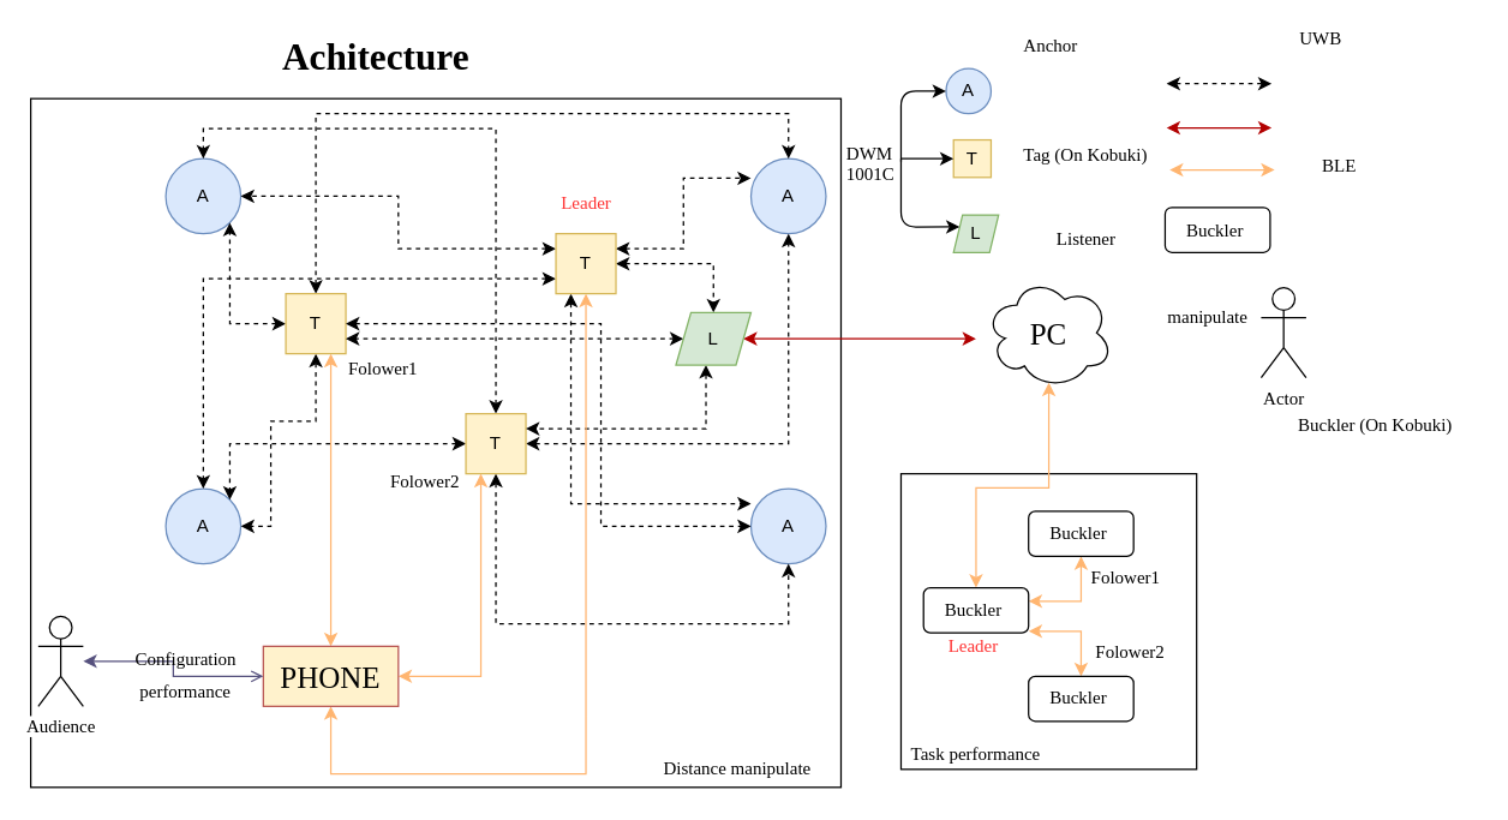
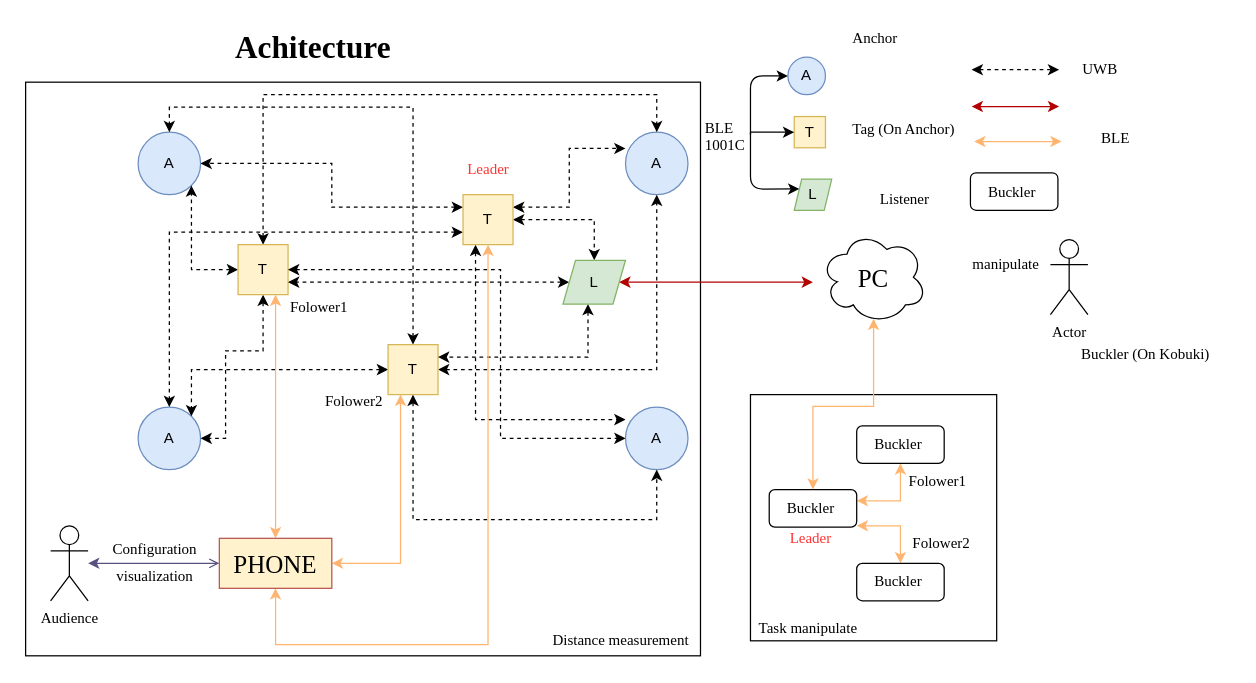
  <mxCell id="0" />
  <mxCell id="1" parent="0" />
  <mxCell id="2" value="" style="rounded=0;whiteSpace=wrap;html=1;strokeColor=#000000;fillColor=none;fontFamily=Times New Roman;fontSize=12;fontColor=#000000;align=center;" vertex="1" parent="1"><mxGeometry x="20" y="65" width="540" height="459" as="geometry" /></mxCell>
  <mxCell id="3" value="" style="whiteSpace=wrap;html=1;aspect=fixed;strokeColor=#000000;fillColor=none;fontFamily=Times New Roman;fontSize=12;fontColor=#000000;align=center;" vertex="1" parent="1"><mxGeometry x="600" y="315" width="197" height="197" as="geometry" /></mxCell>
  <mxCell id="4" value="A" style="ellipse;whiteSpace=wrap;html=1;aspect=fixed;fillColor=#dae8fc;strokeColor=#6c8ebf;" vertex="1" parent="1"><mxGeometry x="110" y="105" width="50" height="50" as="geometry" /></mxCell>
  <mxCell id="5" value="A" style="ellipse;whiteSpace=wrap;html=1;aspect=fixed;fillColor=#dae8fc;strokeColor=#6c8ebf;" vertex="1" parent="1"><mxGeometry x="110" y="325" width="50" height="50" as="geometry" /></mxCell>
  <mxCell id="6" value="A" style="ellipse;whiteSpace=wrap;html=1;aspect=fixed;fillColor=#dae8fc;strokeColor=#6c8ebf;" vertex="1" parent="1"><mxGeometry x="500" y="105" width="50" height="50" as="geometry" /></mxCell>
  <mxCell id="7" value="A" style="ellipse;whiteSpace=wrap;html=1;aspect=fixed;fillColor=#dae8fc;strokeColor=#6c8ebf;" vertex="1" parent="1"><mxGeometry x="500" y="325" width="50" height="50" as="geometry" /></mxCell>
  <mxCell id="8" value="" style="edgeStyle=orthogonalEdgeStyle;rounded=0;orthogonalLoop=1;jettySize=auto;html=1;startArrow=classic;startFill=1;entryX=1;entryY=1;entryDx=0;entryDy=0;dashed=1;" edge="1" parent="1" source="11" target="4"><mxGeometry relative="1" as="geometry"><mxPoint x="210" y="105" as="targetPoint" /></mxGeometry></mxCell>
  <mxCell id="9" value="" style="edgeStyle=orthogonalEdgeStyle;rounded=0;orthogonalLoop=1;jettySize=auto;html=1;startArrow=classic;startFill=1;entryX=1;entryY=0.5;entryDx=0;entryDy=0;dashed=1;" edge="1" parent="1" source="11" target="5"><mxGeometry relative="1" as="geometry"><mxPoint x="210" y="315" as="targetPoint" /><Array as="points"><mxPoint x="210" y="280" /><mxPoint x="180" y="280" /><mxPoint x="180" y="350" /></Array></mxGeometry></mxCell>
  <mxCell id="10" value="" style="edgeStyle=orthogonalEdgeStyle;rounded=0;orthogonalLoop=1;jettySize=auto;html=1;dashed=1;startArrow=classic;startFill=1;entryX=0.5;entryY=0;entryDx=0;entryDy=0;" edge="1" parent="1" source="11" target="6"><mxGeometry relative="1" as="geometry"><mxPoint x="210" y="115" as="targetPoint" /><Array as="points"><mxPoint x="210" y="75" /><mxPoint x="525" y="75" /></Array></mxGeometry></mxCell>
  <mxCell id="11" value="T" style="whiteSpace=wrap;html=1;aspect=fixed;fillColor=#fff2cc;strokeColor=#d6b656;" vertex="1" parent="1"><mxGeometry x="190" y="195" width="40" height="40" as="geometry" /></mxCell>
  <mxCell id="12" value="" style="edgeStyle=orthogonalEdgeStyle;rounded=0;orthogonalLoop=1;jettySize=auto;html=1;dashed=1;startArrow=classic;startFill=1;entryX=1;entryY=0;entryDx=0;entryDy=0;" edge="1" parent="1" source="16" target="5"><mxGeometry relative="1" as="geometry"><mxPoint x="230" y="295" as="targetPoint" /></mxGeometry></mxCell>
  <mxCell id="13" value="" style="edgeStyle=orthogonalEdgeStyle;rounded=0;orthogonalLoop=1;jettySize=auto;html=1;dashed=1;startArrow=classic;startFill=1;" edge="1" parent="1" source="16" target="6"><mxGeometry relative="1" as="geometry"><mxPoint x="430" y="295" as="targetPoint" /></mxGeometry></mxCell>
  <mxCell id="14" value="" style="edgeStyle=orthogonalEdgeStyle;rounded=0;orthogonalLoop=1;jettySize=auto;html=1;dashed=1;startArrow=classic;startFill=1;" edge="1" parent="1" source="16" target="7"><mxGeometry relative="1" as="geometry"><mxPoint x="330" y="395" as="targetPoint" /><Array as="points"><mxPoint x="330" y="415" /><mxPoint x="525" y="415" /></Array></mxGeometry></mxCell>
  <mxCell id="15" value="" style="edgeStyle=orthogonalEdgeStyle;rounded=0;orthogonalLoop=1;jettySize=auto;html=1;dashed=1;startArrow=classic;startFill=1;entryX=0.5;entryY=0;entryDx=0;entryDy=0;" edge="1" parent="1" source="16" target="4"><mxGeometry relative="1" as="geometry"><mxPoint x="330" y="195" as="targetPoint" /><Array as="points"><mxPoint x="330" y="85" /><mxPoint x="135" y="85" /></Array></mxGeometry></mxCell>
  <mxCell id="16" value="T" style="whiteSpace=wrap;html=1;aspect=fixed;fillColor=#fff2cc;strokeColor=#d6b656;" vertex="1" parent="1"><mxGeometry x="310" y="275" width="40" height="40" as="geometry" /></mxCell>
  <mxCell id="17" value="" style="edgeStyle=orthogonalEdgeStyle;rounded=0;orthogonalLoop=1;jettySize=auto;html=1;dashed=1;startArrow=classic;startFill=1;entryX=1;entryY=0.5;entryDx=0;entryDy=0;" edge="1" parent="1" source="22" target="4"><mxGeometry relative="1" as="geometry"><mxPoint x="390" y="75" as="targetPoint" /><Array as="points"><mxPoint x="265" y="165" /><mxPoint x="265" y="130" /></Array></mxGeometry></mxCell>
  <mxCell id="18" value="" style="edgeStyle=orthogonalEdgeStyle;rounded=0;orthogonalLoop=1;jettySize=auto;html=1;dashed=1;startArrow=classic;startFill=1;" edge="1" parent="1" source="22" target="26"><mxGeometry relative="1" as="geometry"><mxPoint x="490" y="175" as="targetPoint" /></mxGeometry></mxCell>
  <mxCell id="19" value="" style="edgeStyle=orthogonalEdgeStyle;rounded=0;orthogonalLoop=1;jettySize=auto;html=1;dashed=1;startArrow=classic;startFill=1;entryX=0;entryY=0.2;entryDx=0;entryDy=0;entryPerimeter=0;" edge="1" parent="1" source="22" target="7"><mxGeometry relative="1" as="geometry"><mxPoint x="390" y="275" as="targetPoint" /><Array as="points"><mxPoint x="380" y="335" /></Array></mxGeometry></mxCell>
  <mxCell id="20" value="" style="edgeStyle=orthogonalEdgeStyle;rounded=0;orthogonalLoop=1;jettySize=auto;html=1;dashed=1;startArrow=classic;startFill=1;" edge="1" parent="1" source="22" target="5"><mxGeometry relative="1" as="geometry"><mxPoint x="290" y="175" as="targetPoint" /><Array as="points"><mxPoint x="135" y="185" /></Array></mxGeometry></mxCell>
  <mxCell id="21" value="" style="edgeStyle=orthogonalEdgeStyle;rounded=0;orthogonalLoop=1;jettySize=auto;html=1;startArrow=classic;startFill=1;strokeColor=#000000;fontFamily=Times New Roman;fontSize=12;fontColor=#000000;entryX=0;entryY=0.26;entryDx=0;entryDy=0;entryPerimeter=0;dashed=1;" edge="1" parent="1" source="22" target="6"><mxGeometry relative="1" as="geometry"><mxPoint x="490" y="175" as="targetPoint" /><Array as="points"><mxPoint x="455" y="165" /><mxPoint x="455" y="118" /></Array></mxGeometry></mxCell>
  <mxCell id="22" value="T" style="whiteSpace=wrap;html=1;aspect=fixed;fillColor=#fff2cc;strokeColor=#d6b656;" vertex="1" parent="1"><mxGeometry x="370" y="155" width="40" height="40" as="geometry" /></mxCell>
  <mxCell id="23" value="" style="edgeStyle=orthogonalEdgeStyle;rounded=0;orthogonalLoop=1;jettySize=auto;html=1;startArrow=classic;startFill=1;fillColor=#e51400;strokeColor=#B20000;" edge="1" parent="1" source="26"><mxGeometry relative="1" as="geometry"><mxPoint x="650" y="225" as="targetPoint" /></mxGeometry></mxCell>
  <mxCell id="24" value="" style="edgeStyle=orthogonalEdgeStyle;rounded=0;orthogonalLoop=1;jettySize=auto;html=1;dashed=1;startArrow=classic;startFill=1;strokeColor=#000000;fontFamily=Times New Roman;fontSize=12;fontColor=#000000;entryX=1;entryY=0.75;entryDx=0;entryDy=0;" edge="1" parent="1" source="26" target="11"><mxGeometry relative="1" as="geometry"><mxPoint x="365" y="225" as="targetPoint" /></mxGeometry></mxCell>
  <mxCell id="25" value="" style="edgeStyle=orthogonalEdgeStyle;rounded=0;orthogonalLoop=1;jettySize=auto;html=1;dashed=1;startArrow=classic;startFill=1;strokeColor=#000000;fontFamily=Times New Roman;fontSize=12;fontColor=#000000;entryX=1;entryY=0.25;entryDx=0;entryDy=0;" edge="1" parent="1" source="26" target="16"><mxGeometry relative="1" as="geometry"><mxPoint x="475" y="322.5" as="targetPoint" /><Array as="points"><mxPoint x="470" y="285" /></Array></mxGeometry></mxCell>
  <mxCell id="26" value="L" style="shape=parallelogram;perimeter=parallelogramPerimeter;whiteSpace=wrap;html=1;fillColor=#d5e8d4;strokeColor=#82b366;" vertex="1" parent="1"><mxGeometry x="450" y="207.5" width="50" height="35" as="geometry" /></mxCell>
  <mxCell id="27" value="" style="edgeStyle=orthogonalEdgeStyle;rounded=0;orthogonalLoop=1;jettySize=auto;html=1;startArrow=classic;startFill=1;strokeColor=#FFB570;fontFamily=Times New Roman;fontSize=12;fontColor=#000000;exitX=0.5;exitY=0.95;exitDx=0;exitDy=0;exitPerimeter=0;" edge="1" parent="1" source="53" target="50"><mxGeometry relative="1" as="geometry"><mxPoint x="766" y="225" as="sourcePoint" /></mxGeometry></mxCell>
  <mxCell id="28" value="" style="edgeStyle=orthogonalEdgeStyle;rounded=0;orthogonalLoop=1;jettySize=auto;html=1;startArrow=classic;startFill=1;dashed=1;exitX=1;exitY=0.5;exitDx=0;exitDy=0;" edge="1" parent="1" source="11"><mxGeometry relative="1" as="geometry"><mxPoint x="220" y="245" as="sourcePoint" /><mxPoint x="500" y="350" as="targetPoint" /><Array as="points"><mxPoint x="400" y="215" /><mxPoint x="400" y="350" /></Array></mxGeometry></mxCell>
  <mxCell id="29" value="Leader" style="text;html=1;resizable=0;points=[];autosize=1;align=center;verticalAlign=top;spacingTop=-4;fillColor=none;strokeColor=none;fontColor=#FF3333;fontFamily=Times New Roman;" vertex="1" parent="1"><mxGeometry x="365" y="125" width="50" height="20" as="geometry" /></mxCell>
  <mxCell id="30" value="Folower1" style="text;html=1;resizable=0;points=[];autosize=1;align=left;verticalAlign=top;spacingTop=-4;fontFamily=Times New Roman;" vertex="1" parent="1"><mxGeometry x="230" y="235" width="60" height="20" as="geometry" /></mxCell>
  <mxCell id="31" value="Folower2" style="text;html=1;resizable=0;points=[];autosize=1;align=left;verticalAlign=top;spacingTop=-4;fontFamily=Times New Roman;" vertex="1" parent="1"><mxGeometry x="258" y="311" width="60" height="20" as="geometry" /></mxCell>
  <mxCell id="32" value="A" style="ellipse;whiteSpace=wrap;html=1;aspect=fixed;fillColor=#dae8fc;strokeColor=#6c8ebf;" vertex="1" parent="1"><mxGeometry x="630" y="45" width="30" height="30" as="geometry" /></mxCell>
  <mxCell id="33" value="T" style="whiteSpace=wrap;html=1;aspect=fixed;fillColor=#fff2cc;strokeColor=#d6b656;" vertex="1" parent="1"><mxGeometry x="635" y="92.5" width="25" height="25" as="geometry" /></mxCell>
  <mxCell id="34" value="L" style="shape=parallelogram;perimeter=parallelogramPerimeter;whiteSpace=wrap;html=1;fillColor=#d5e8d4;strokeColor=#82b366;" vertex="1" parent="1"><mxGeometry x="635" y="142.5" width="30" height="25" as="geometry" /></mxCell>
  <mxCell id="35" value="Anchor&amp;nbsp;" style="text;html=1;resizable=0;points=[];autosize=1;align=left;verticalAlign=top;spacingTop=-4;fontColor=#000000;fontFamily=Times New Roman;" vertex="1" parent="1"><mxGeometry x="680" y="20" width="60" height="20" as="geometry" /></mxCell>
- <mxCell id="36" value="Tag (On Kobuki)" style="text;html=1;resizable=0;points=[];autosize=1;align=left;verticalAlign=top;spacingTop=-4;fontColor=#000000;fontFamily=Times New Roman;" vertex="1" parent="1"><mxGeometry x="680" y="92.5" width="100" height="20" as="geometry" /></mxCell>
+ <mxCell id="36" value="Tag (On Anchor)" style="text;html=1;resizable=0;points=[];autosize=1;align=left;verticalAlign=top;spacingTop=-4;fontColor=#000000;fontFamily=Times New Roman;" vertex="1" parent="1"><mxGeometry x="680" y="92.5" width="100" height="20" as="geometry" /></mxCell>
  <mxCell id="37" value="Listener" style="text;html=1;resizable=0;points=[];autosize=1;align=left;verticalAlign=top;spacingTop=-4;fontColor=#000000;fontFamily=Times New Roman;" vertex="1" parent="1"><mxGeometry x="702" y="149" width="60" height="20" as="geometry" /></mxCell>
  <mxCell id="38" value="" style="endArrow=classic;startArrow=classic;html=1;dashed=1;fontColor=#000000;" edge="1" parent="1"><mxGeometry width="50" height="50" relative="1" as="geometry"><mxPoint x="777" y="55" as="sourcePoint" /><mxPoint x="847" y="55" as="targetPoint" /></mxGeometry></mxCell>
  <mxCell id="39" value="" style="endArrow=classic;startArrow=classic;html=1;fontColor=#000000;fillColor=#e51400;strokeColor=#B20000;" edge="1" parent="1"><mxGeometry width="50" height="50" relative="1" as="geometry"><mxPoint x="777" y="84.5" as="sourcePoint" /><mxPoint x="847" y="84.5" as="targetPoint" /></mxGeometry></mxCell>
- <mxCell id="40" value="UWB" style="text;html=1;resizable=0;points=[];autosize=1;align=left;verticalAlign=top;spacingTop=-4;fontColor=#000000;fontFamily=Times New Roman;" vertex="1" parent="1"><mxGeometry x="864" y="15" width="40" height="20" as="geometry" /></mxCell>
+ <mxCell id="40" value="UWB" style="text;html=1;resizable=0;points=[];autosize=1;align=left;verticalAlign=top;spacingTop=-4;fontColor=#000000;fontFamily=Times New Roman;" vertex="1" parent="1"><mxGeometry x="864" y="45" width="40" height="20" as="geometry" /></mxCell>
  <mxCell id="41" value="" style="edgeStyle=orthogonalEdgeStyle;rounded=0;orthogonalLoop=1;jettySize=auto;html=1;startArrow=classic;startFill=1;fontFamily=Times New Roman;fontColor=#000000;entryX=0.25;entryY=1;entryDx=0;entryDy=0;fillColor=#fad7ac;strokeColor=#FFB570;" edge="1" parent="1" source="44" target="16"><mxGeometry relative="1" as="geometry"><mxPoint x="220" y="345" as="targetPoint" /></mxGeometry></mxCell>
  <mxCell id="42" value="" style="edgeStyle=orthogonalEdgeStyle;rounded=0;orthogonalLoop=1;jettySize=auto;html=1;startArrow=classic;startFill=1;fontFamily=Times New Roman;fontColor=#000000;entryX=0.75;entryY=1;entryDx=0;entryDy=0;fillColor=#fad7ac;strokeColor=#FFB570;" edge="1" parent="1" source="44" target="11"><mxGeometry relative="1" as="geometry"><mxPoint x="220" y="345" as="targetPoint" /></mxGeometry></mxCell>
  <mxCell id="43" value="" style="edgeStyle=orthogonalEdgeStyle;rounded=0;orthogonalLoop=1;jettySize=auto;html=1;startArrow=classic;startFill=1;fontFamily=Times New Roman;fontColor=#000000;fillColor=#fad7ac;strokeColor=#FFB570;" edge="1" parent="1" source="44" target="22"><mxGeometry relative="1" as="geometry"><mxPoint x="90" y="450" as="targetPoint" /><Array as="points"><mxPoint x="220" y="515" /><mxPoint x="390" y="515" /></Array></mxGeometry></mxCell>
  <mxCell id="44" value="&lt;font style=&quot;font-size: 20px&quot;&gt;PHONE&lt;/font&gt;" style="rounded=0;whiteSpace=wrap;html=1;fillColor=#fff2cc;strokeColor=#b85450;fontFamily=Times New Roman;" vertex="1" parent="1"><mxGeometry x="175" y="430" width="90" height="40" as="geometry" /></mxCell>
  <mxCell id="45" value="" style="endArrow=classic;startArrow=classic;html=1;fontColor=#000000;fillColor=#e51400;strokeColor=#FFB570;" edge="1" parent="1"><mxGeometry width="50" height="50" relative="1" as="geometry"><mxPoint x="779" y="112.5" as="sourcePoint" /><mxPoint x="849" y="112.5" as="targetPoint" /></mxGeometry></mxCell>
  <mxCell id="46" value="BLE" style="text;html=1;resizable=0;points=[];autosize=1;align=left;verticalAlign=top;spacingTop=-4;fontFamily=Times New Roman;fontColor=#000000;" vertex="1" parent="1"><mxGeometry x="879" y="100" width="40" height="20" as="geometry" /></mxCell>
  <mxCell id="47" value="Achitecture&amp;nbsp;" style="text;html=1;resizable=0;points=[];autosize=1;align=left;verticalAlign=top;spacingTop=-4;fontFamily=Times New Roman;fontColor=#000000;fontStyle=1;fontSize=25;" vertex="1" parent="1"><mxGeometry x="186" y="20" width="110" height="30" as="geometry" /></mxCell>
  <mxCell id="48" value="" style="edgeStyle=orthogonalEdgeStyle;rounded=0;orthogonalLoop=1;jettySize=auto;html=1;startArrow=classic;startFill=1;strokeColor=#FFB570;fontFamily=Times New Roman;fontSize=12;fontColor=#000000;entryX=0.5;entryY=1;entryDx=0;entryDy=0;" edge="1" parent="1" source="50" target="51"><mxGeometry relative="1" as="geometry"><mxPoint x="755" y="410" as="targetPoint" /><Array as="points"><mxPoint x="720" y="400" /></Array></mxGeometry></mxCell>
  <mxCell id="49" value="" style="edgeStyle=orthogonalEdgeStyle;rounded=0;orthogonalLoop=1;jettySize=auto;html=1;startArrow=classic;startFill=1;strokeColor=#FFB570;fontFamily=Times New Roman;fontSize=12;fontColor=#000000;" edge="1" parent="1" source="50" target="52"><mxGeometry relative="1" as="geometry"><mxPoint x="640" y="505" as="targetPoint" /><Array as="points"><mxPoint x="720" y="420" /></Array></mxGeometry></mxCell>
  <mxCell id="50" value="Buckler&amp;nbsp;" style="rounded=1;whiteSpace=wrap;html=1;strokeColor=#000000;fillColor=none;fontFamily=Times New Roman;fontSize=12;fontColor=#000000;align=center;" vertex="1" parent="1"><mxGeometry x="615" y="391" width="70" height="30" as="geometry" /></mxCell>
  <mxCell id="51" value="Buckler&amp;nbsp;" style="rounded=1;whiteSpace=wrap;html=1;strokeColor=#000000;fillColor=none;fontFamily=Times New Roman;fontSize=12;fontColor=#000000;align=center;" vertex="1" parent="1"><mxGeometry x="685" y="340" width="70" height="30" as="geometry" /></mxCell>
  <mxCell id="52" value="Buckler&amp;nbsp;" style="rounded=1;whiteSpace=wrap;html=1;strokeColor=#000000;fillColor=none;fontFamily=Times New Roman;fontSize=12;fontColor=#000000;align=center;" vertex="1" parent="1"><mxGeometry x="685" y="450" width="70" height="30" as="geometry" /></mxCell>
  <mxCell id="53" value="&lt;span style=&quot;white-space: normal&quot;&gt;&lt;font style=&quot;font-size: 20px&quot;&gt;PC&lt;/font&gt;&lt;/span&gt;" style="ellipse;shape=cloud;whiteSpace=wrap;html=1;strokeColor=#000000;fillColor=none;fontFamily=Times New Roman;fontSize=12;fontColor=#000000;align=center;" vertex="1" parent="1"><mxGeometry x="656" y="184" width="85" height="74" as="geometry" /></mxCell>
  <mxCell id="54" value="" style="edgeStyle=orthogonalEdgeStyle;rounded=0;orthogonalLoop=1;jettySize=auto;html=1;startArrow=classic;startFill=1;strokeColor=#56517e;fontFamily=Times New Roman;fontSize=12;fontColor=#000000;fillColor=#d0cee2;endArrow=open;" edge="1" parent="1" source="55" target="44"><mxGeometry relative="1" as="geometry" /></mxCell>
- <mxCell id="55" value="Audience" style="shape=umlActor;verticalLabelPosition=bottom;labelBackgroundColor=#ffffff;verticalAlign=top;html=1;outlineConnect=0;strokeColor=#000000;fillColor=none;fontFamily=Times New Roman;fontSize=12;fontColor=#000000;align=center;" vertex="1" parent="1"><mxGeometry x="25" y="410" width="30" height="60" as="geometry" /></mxCell>
- <mxCell id="56" value="performance&amp;nbsp;" style="text;html=1;resizable=0;points=[];autosize=1;align=left;verticalAlign=top;spacingTop=-4;fontSize=12;fontFamily=Times New Roman;fontColor=#000000;" vertex="1" parent="1"><mxGeometry x="91" y="451" width="80" height="20" as="geometry" /></mxCell>
+ <mxCell id="55" value="Audience" style="shape=umlActor;verticalLabelPosition=bottom;labelBackgroundColor=#ffffff;verticalAlign=top;html=1;outlineConnect=0;strokeColor=#000000;fillColor=none;fontFamily=Times New Roman;fontSize=12;fontColor=#000000;align=center;" vertex="1" parent="1"><mxGeometry x="40" y="420" width="30" height="60" as="geometry" /></mxCell>
+ <mxCell id="56" value="visualization&amp;nbsp;" style="text;html=1;resizable=0;points=[];autosize=1;align=left;verticalAlign=top;spacingTop=-4;fontSize=12;fontFamily=Times New Roman;fontColor=#000000;" vertex="1" parent="1"><mxGeometry x="91" y="451" width="80" height="20" as="geometry" /></mxCell>
  <mxCell id="57" value="Configuration" style="text;html=1;fontSize=12;fontFamily=Times New Roman;fontColor=#000000;" vertex="1" parent="1"><mxGeometry x="88" y="425" width="90" height="30" as="geometry" /></mxCell>
  <mxCell id="58" value="Actor" style="shape=umlActor;verticalLabelPosition=bottom;labelBackgroundColor=#ffffff;verticalAlign=top;html=1;outlineConnect=0;strokeColor=#000000;fillColor=none;fontFamily=Times New Roman;fontSize=12;fontColor=#000000;align=center;" vertex="1" parent="1"><mxGeometry x="840" y="191" width="30" height="60" as="geometry" /></mxCell>
  <mxCell id="59" value="manipulate" style="text;html=1;resizable=0;points=[];autosize=1;align=left;verticalAlign=top;spacingTop=-4;fontSize=12;fontFamily=Times New Roman;fontColor=#000000;" vertex="1" parent="1"><mxGeometry x="776" y="201" width="70" height="20" as="geometry" /></mxCell>
- <mxCell id="60" value="Task performance" style="text;html=1;resizable=0;points=[];autosize=1;align=left;verticalAlign=top;spacingTop=-4;fontSize=12;fontFamily=Times New Roman;fontColor=#000000;" vertex="1" parent="1"><mxGeometry x="605" y="492" width="100" height="20" as="geometry" /></mxCell>
+ <mxCell id="60" value="Task manipulate" style="text;html=1;resizable=0;points=[];autosize=1;align=left;verticalAlign=top;spacingTop=-4;fontSize=12;fontFamily=Times New Roman;fontColor=#000000;" vertex="1" parent="1"><mxGeometry x="605" y="492" width="100" height="20" as="geometry" /></mxCell>
  <mxCell id="61" value="Buckler&amp;nbsp;" style="rounded=1;whiteSpace=wrap;html=1;strokeColor=#000000;fillColor=none;fontFamily=Times New Roman;fontSize=12;fontColor=#000000;align=center;" vertex="1" parent="1"><mxGeometry x="776" y="137.5" width="70" height="30" as="geometry" /></mxCell>
  <mxCell id="62" value="Buckler (On Kobuki)" style="text;html=1;resizable=0;points=[];autosize=1;align=left;verticalAlign=top;spacingTop=-4;fontSize=12;fontFamily=Times New Roman;fontColor=#000000;" vertex="1" parent="1"><mxGeometry x="863" y="272.5" width="120" height="20" as="geometry" /></mxCell>
  <mxCell id="63" value="" style="endArrow=classic;html=1;strokeColor=#000000;fontFamily=Times New Roman;fontSize=12;fontColor=#000000;entryX=0;entryY=0.5;entryDx=0;entryDy=0;edgeStyle=orthogonalEdgeStyle;" edge="1" parent="1" target="32"><mxGeometry width="50" height="50" relative="1" as="geometry"><mxPoint x="600" y="107" as="sourcePoint" /><mxPoint x="620" y="57" as="targetPoint" /><Array as="points"><mxPoint x="600" y="60" /></Array></mxGeometry></mxCell>
  <mxCell id="64" value="" style="endArrow=classic;html=1;strokeColor=#000000;fontFamily=Times New Roman;fontSize=12;fontColor=#000000;entryX=0;entryY=0.25;entryDx=0;entryDy=0;edgeStyle=orthogonalEdgeStyle;" edge="1" parent="1" target="34"><mxGeometry width="50" height="50" relative="1" as="geometry"><mxPoint x="600" y="105" as="sourcePoint" /><mxPoint x="640" y="70" as="targetPoint" /><Array as="points"><mxPoint x="600" y="117" /><mxPoint x="600" y="150" /></Array></mxGeometry></mxCell>
  <mxCell id="65" value="" style="endArrow=classic;startArrow=none;html=1;strokeColor=#000000;fontFamily=Times New Roman;fontSize=12;fontColor=#000000;entryX=0;entryY=0.5;entryDx=0;entryDy=0;startFill=0;" edge="1" parent="1" target="33"><mxGeometry width="50" height="50" relative="1" as="geometry"><mxPoint x="600" y="105" as="sourcePoint" /><mxPoint x="630" y="80" as="targetPoint" /></mxGeometry></mxCell>
- <mxCell id="66" value="DWM&lt;br&gt;1001C" style="text;html=1;resizable=0;points=[];autosize=1;align=left;verticalAlign=top;spacingTop=-4;fontSize=12;fontFamily=Times New Roman;fontColor=#000000;" vertex="1" parent="1"><mxGeometry x="562" y="92" width="50" height="30" as="geometry" /></mxCell>
- <mxCell id="67" value="Distance manipulate&amp;nbsp;" style="text;html=1;resizable=0;points=[];autosize=1;align=left;verticalAlign=top;spacingTop=-4;fontSize=12;fontFamily=Times New Roman;fontColor=#000000;" vertex="1" parent="1"><mxGeometry x="440" y="502" width="130" height="20" as="geometry" /></mxCell>
+ <mxCell id="66" value="BLE&lt;br&gt;1001C" style="text;html=1;resizable=0;points=[];autosize=1;align=left;verticalAlign=top;spacingTop=-4;fontSize=12;fontFamily=Times New Roman;fontColor=#000000;" vertex="1" parent="1"><mxGeometry x="562" y="92" width="50" height="30" as="geometry" /></mxCell>
+ <mxCell id="67" value="Distance measurement&amp;nbsp;" style="text;html=1;resizable=0;points=[];autosize=1;align=left;verticalAlign=top;spacingTop=-4;fontSize=12;fontFamily=Times New Roman;fontColor=#000000;" vertex="1" parent="1"><mxGeometry x="440" y="502" width="130" height="20" as="geometry" /></mxCell>
  <mxCell id="68" value="Leader" style="text;html=1;resizable=0;points=[];autosize=1;align=center;verticalAlign=top;spacingTop=-4;fillColor=none;strokeColor=none;fontColor=#FF3333;fontFamily=Times New Roman;" vertex="1" parent="1"><mxGeometry x="622.5" y="420" width="50" height="20" as="geometry" /></mxCell>
  <mxCell id="69" value="Folower1" style="text;html=1;resizable=0;points=[];autosize=1;align=left;verticalAlign=top;spacingTop=-4;fontFamily=Times New Roman;" vertex="1" parent="1"><mxGeometry x="725" y="375" width="60" height="20" as="geometry" /></mxCell>
  <mxCell id="70" value="Folower2" style="text;html=1;resizable=0;points=[];autosize=1;align=left;verticalAlign=top;spacingTop=-4;fontFamily=Times New Roman;" vertex="1" parent="1"><mxGeometry x="728" y="424" width="60" height="20" as="geometry" /></mxCell>
